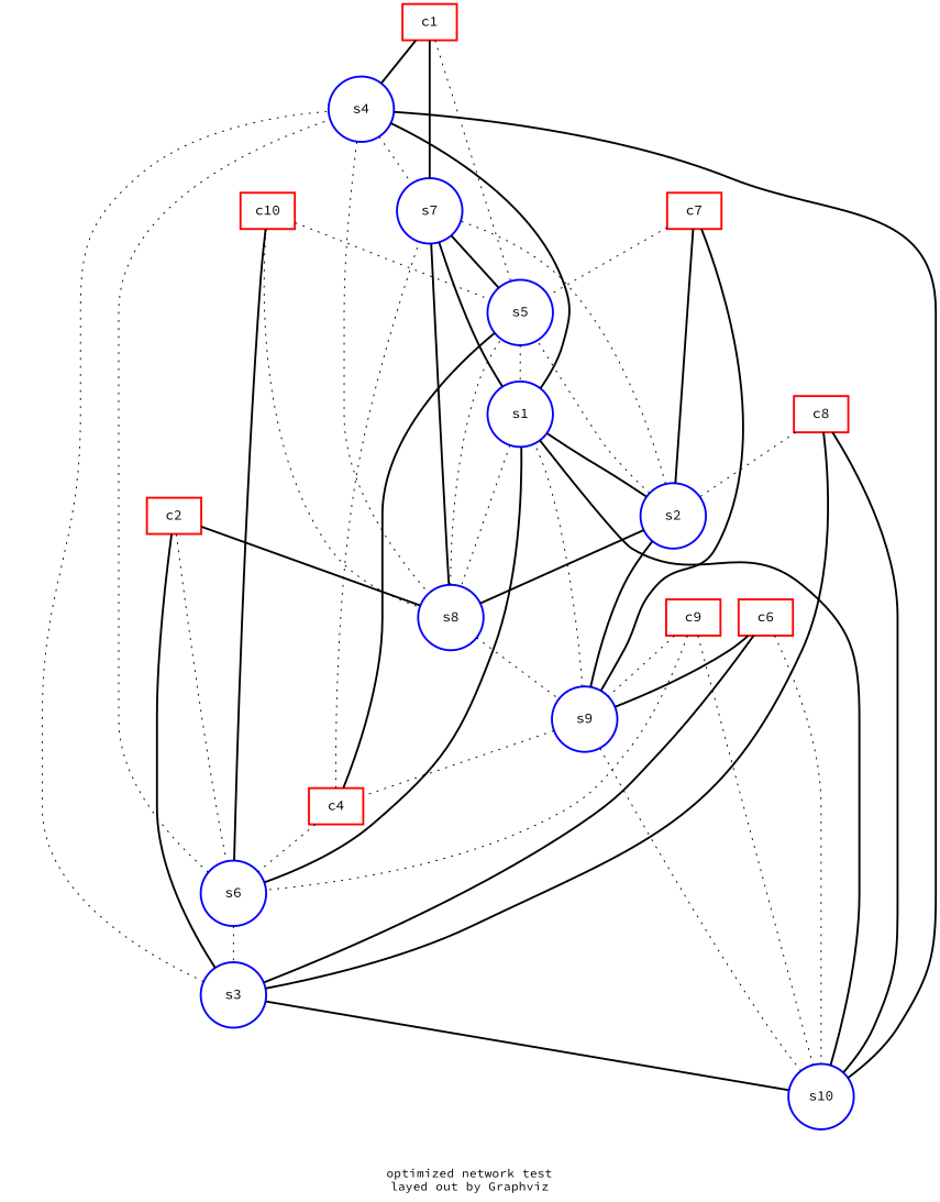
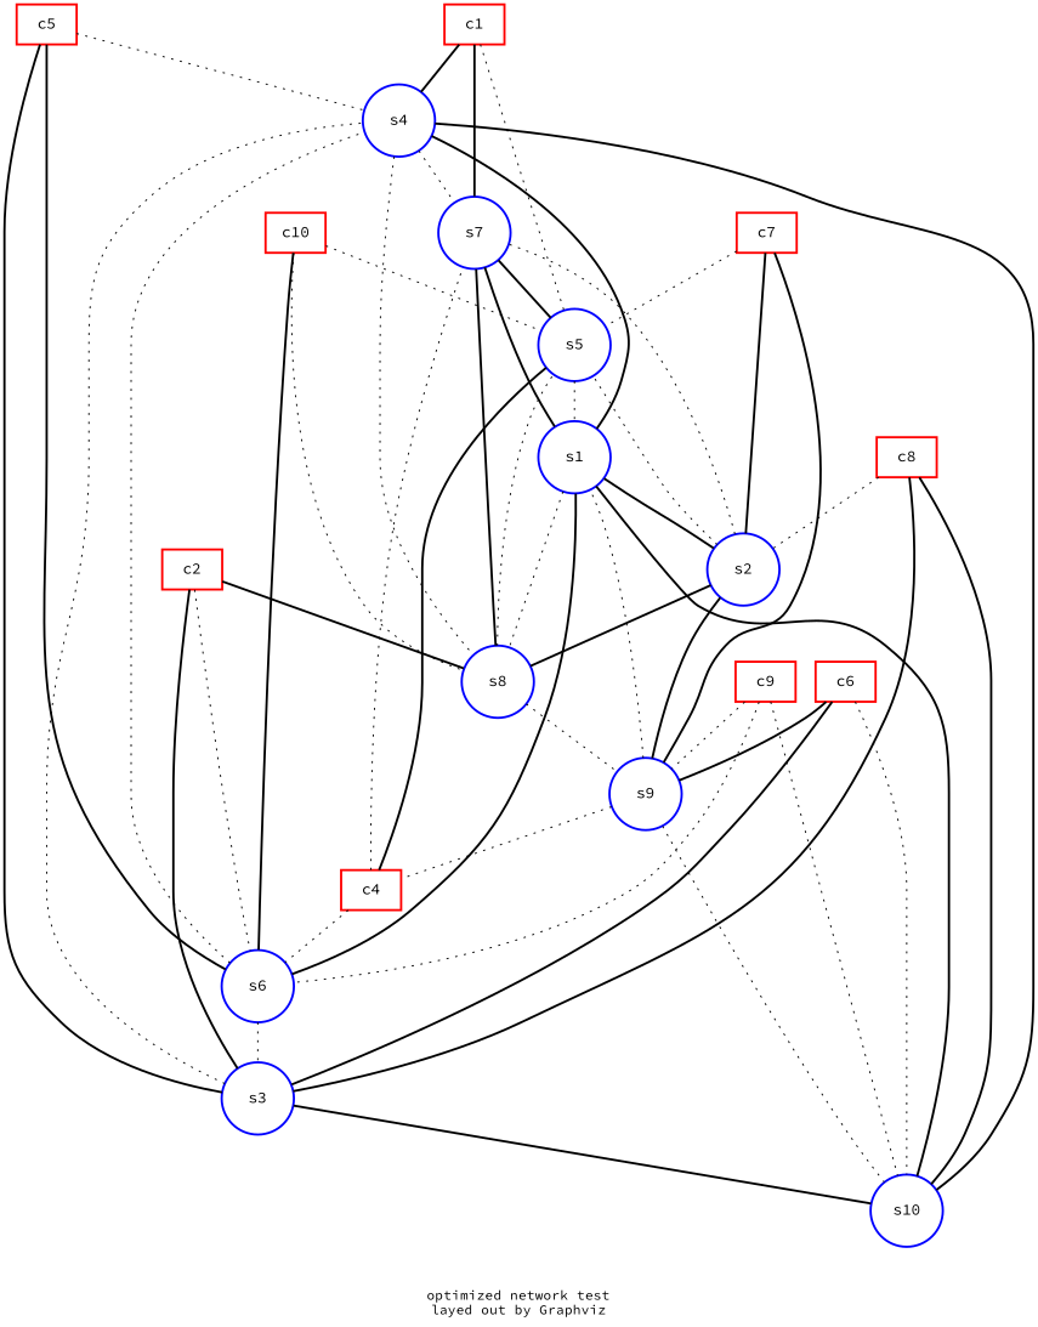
  graph {
    fontname="Source Code Pro"
    fontsize=12
    label="optimized network test\nlayed out by Graphviz"
    node [color=blue fixedsize=true fontname="Source Code Pro" shape=circle style=bold]
    edge [fontname="Source Code Pro" style=dotted]
    s4 [width=0.9]
    c1 [color=red shape=box fixedsize=""]
    s5 [width=0.9]
    s7 [width=0.9]
    s8 [width=0.9]
    s1 [width=0.9]
    s3 [width=0.9]
    c2 [color=red shape=box fixedsize=""]
    s6 [width=0.9]
    s10 [width=0.9]
    s9 [width=0.9]
    s2 [width=0.9]
    c4 [color=red shape=box fixedsize=""]
+   c5 [color=red shape=box fixedsize=""]
    c6 [color=red shape=box fixedsize=""]
    c7 [color=red shape=box fixedsize=""]
    c8 [color=red shape=box fixedsize=""]
    c9 [color=red shape=box fixedsize=""]
    c10 [color=red shape=box fixedsize=""]
    s4 -- s7
    s4 -- s8
    s4 -- s1 [style=bold]
    c1 -- s4 [style=bold]
    c1 -- s5
    c1 -- s7 [style=bold]
    s5 -- s1
    s7 -- s5 [style=bold]
    s7 -- s8 [style=bold]
    s7 -- s1 [style=bold]
    s8 -- s5
    s8 -- s9
    s1 -- s8
    s1 -- s6 [style=bold]
    s1 -- s2 [style=bold]
    s3 -- s4
    s3 -- s10 [style=bold]
    c2 -- s8 [style=bold]
    c2 -- s3 [style=bold]
    c2 -- s6
    s6 -- s4
    s6 -- s3
    s10 -- s4 [style=bold]
    s10 -- s1 [style=bold]
    s9 -- s1
    s9 -- s10
    s9 -- c4
    s2 -- s5
    s2 -- s7
    s2 -- s8 [style=bold]
    s2 -- s9 [style=bold]
    c4 -- s5 [style=bold]
    c4 -- s7
    c4 -- s6
+   c5 -- s4
+   c5 -- s3 [style=bold]
+   c5 -- s6 [style=bold]
    c6 -- s3 [style=bold]
    c6 -- s10
    c6 -- s9 [style=bold]
    c7 -- s5
    c7 -- s9 [style=bold]
    c7 -- s2 [style=bold]
    c8 -- s3 [style=bold]
    c8 -- s10 [style=bold]
    c8 -- s2
    c9 -- s6
    c9 -- s10
    c9 -- s9
    c10 -- s5
    c10 -- s8
    c10 -- s6 [style=bold]
  }
